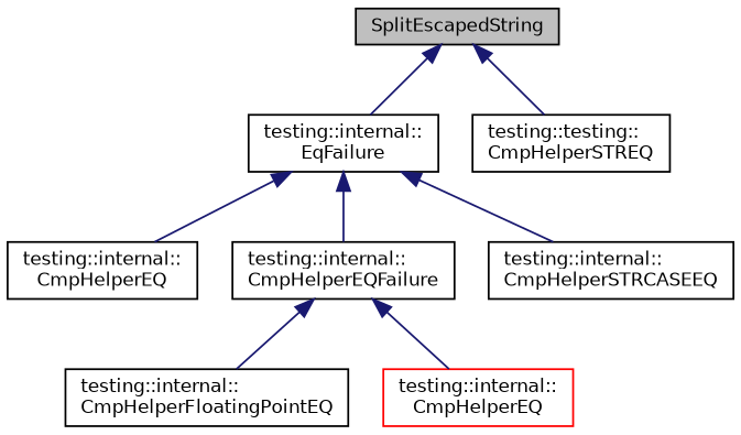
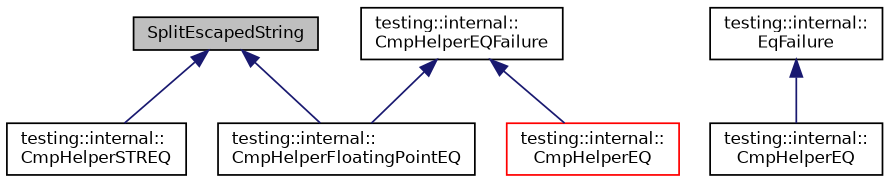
  digraph {
    rankdir=TB
    node [color=black fontname=Helvetica fontsize=10 shape=record]
    edge [color=midnightblue dir=back fontname=Helvetica fontsize=10 labelfontname=Helvetica labelfontsize=10 style=solid]
    n1 [fillcolor=grey75 fontcolor=black height=0.2 label=SplitEscapedString style=filled width=0.4]
    n2 [height=0.2 label="testing::internal::\lEqFailure" width=0.4]
-   n3 [height=0.2 label="testing::testing::\lCmpHelperSTREQ" width=0.4]
+   n3 [height=0.2 label="testing::internal::\lCmpHelperSTREQ" width=0.4]
    n4 [height=0.2 label="testing::internal::\lCmpHelperEQ" width=0.4]
    n5 [height=0.2 label="testing::internal::\lCmpHelperEQFailure" width=0.4]
-   n6 [height=0.2 label="testing::internal::\lCmpHelperSTRCASEEQ" width=0.4]
    n7 [height=0.2 label="testing::internal::\lCmpHelperFloatingPointEQ" width=0.4]
    n8 [color=red height=0.2 label="testing::internal::\lCmpHelperEQ" width=0.4]
-   n1 -> n2
+   n1 -> n7
    n1 -> n3
    n2 -> n4
-   n2 -> n5
-   n2 -> n6
    n5 -> n7
    n5 -> n8
  }
